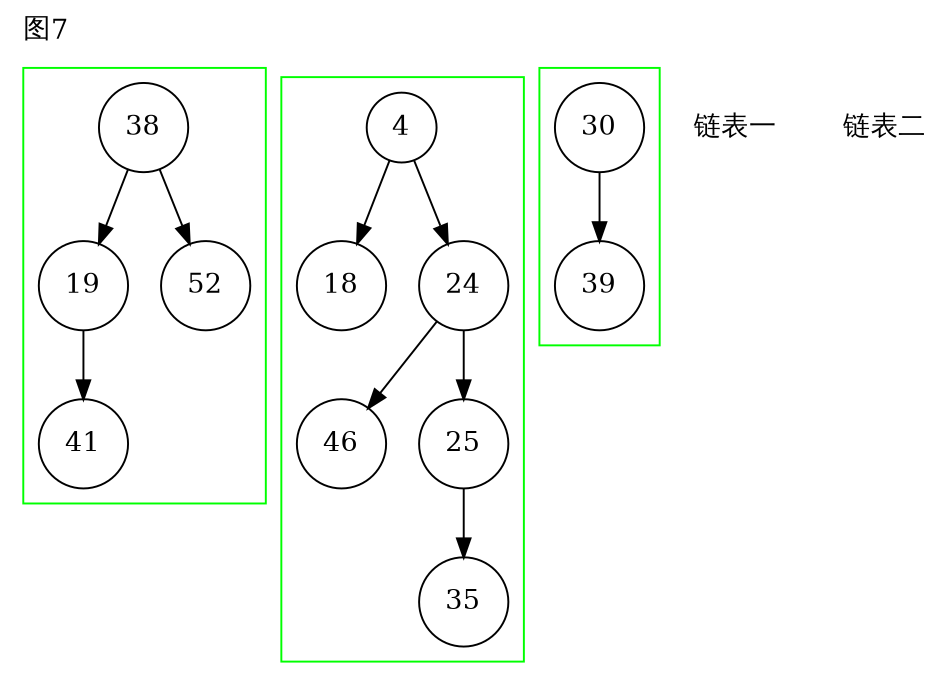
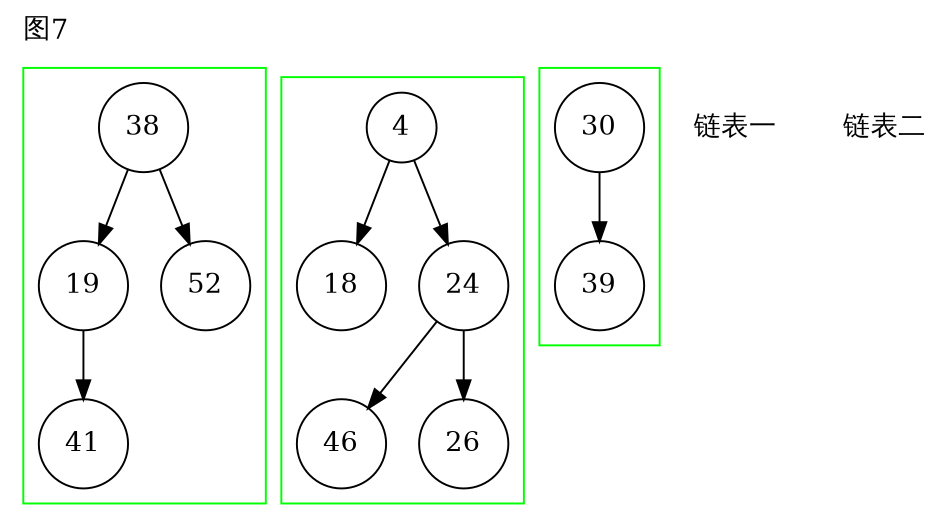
  digraph {
    label="图7"
    labeljust=l
    labelloc=t
    node [shape=circle]
    n1 [label=19]
    n2 [label=38]
    n3 [label=41]
    n4 [label=52]
    n5 [label=4]
    n6 [label=18]
    n7 [label=24]
    n8 [label=46]
-   n9 [label=25]
-   n10 [label=35]
+   n9 [label=26]
    n11 [label=30]
    n12 [label=39]
    n13 [label="链表一" shape=plaintext]
    n14 [label="链表二" shape=plaintext]
    subgraph cluster_1 {
      label=""
      pencolor=green
      n1
      n2
      n3
      n4
    }
    subgraph cluster_2 {
      label=""
      pencolor=green
      n5
      n6
      n7
      n8
      n9
-     n10
    }
    subgraph cluster_3 {
      label=""
      pencolor=green
      n11
      n12
    }
    n1 -> n3
    n2 -> n1
    n2 -> n4
    n5 -> n6
    n5 -> n7
    n7 -> n8
    n7 -> n9
-   n9 -> n10
    n11 -> n12
  }
